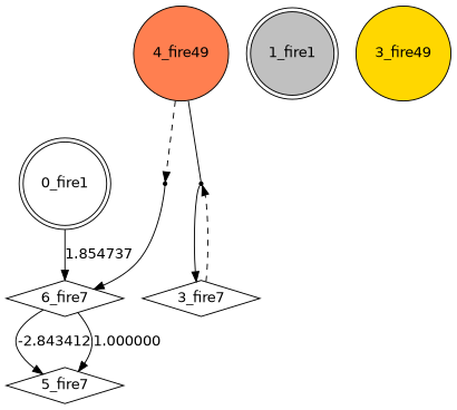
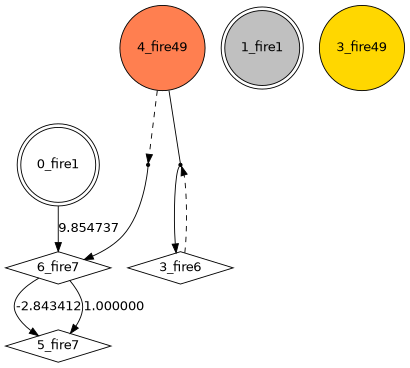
  digraph {
    fontname="DejaVu Sans"
    node [fontname="DejaVu Sans" shape=diamond]
    edge [fontname="DejaVu Sans"]
    n1 [label="0_fire1" shape=doublecircle]
    n2 [label="6_fire7"]
    n3 [label="5_fire7"]
    n4 [fillcolor=gray label="1_fire1" shape=doublecircle style=filled]
    10 [shape=point]
-   n6 [label="3_fire7"]
+   n6 [label="3_fire6"]
    11 [shape=point]
    n8 [fillcolor=coral label="4_fire49" shape=circle style=filled]
    n9 [fillcolor=gold label="3_fire49" shape=circle style=filled]
-   n1 -> n2 [label=1.854737]
+   n1 -> n2 [label=9.854737]
    n2 -> n3 [label=-2.843412]
    n2 -> n3 [label=1.000000]
    10 -> n2
    n6 -> 11 [style=dashed]
    11 -> n6
    n8 -> 10 [style=dashed]
    n8 -> 11 [dir=none]
  }
